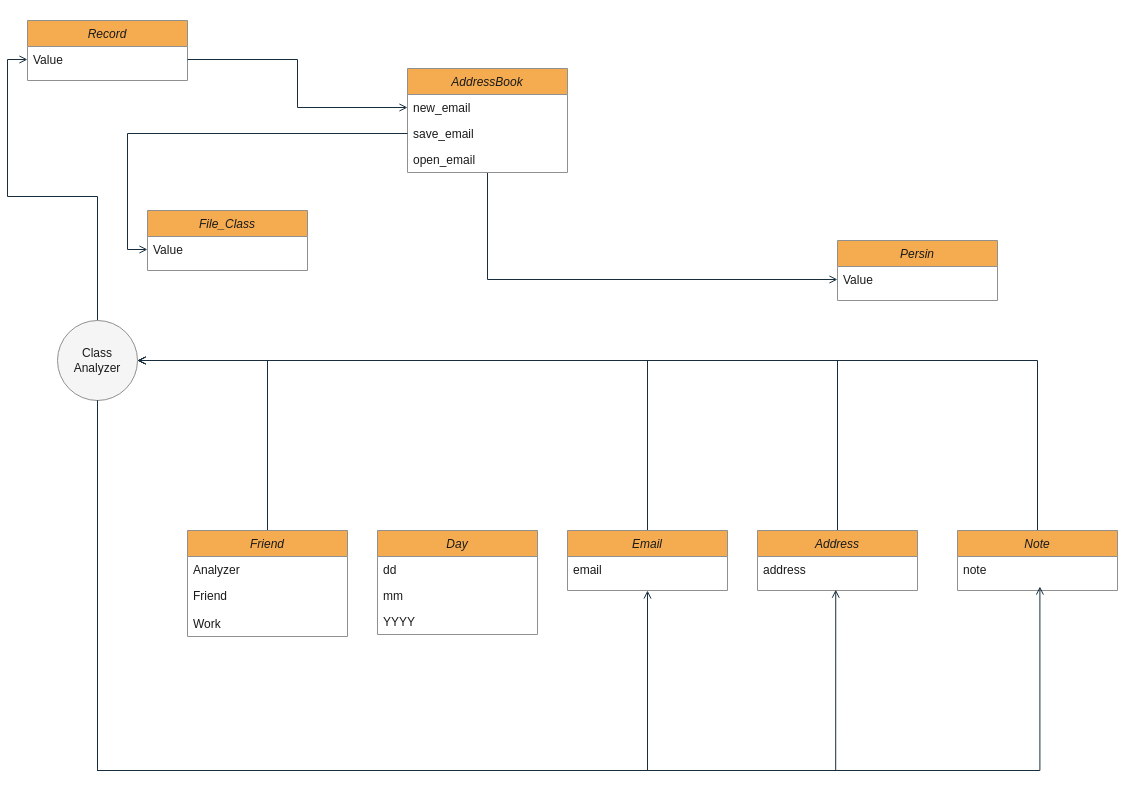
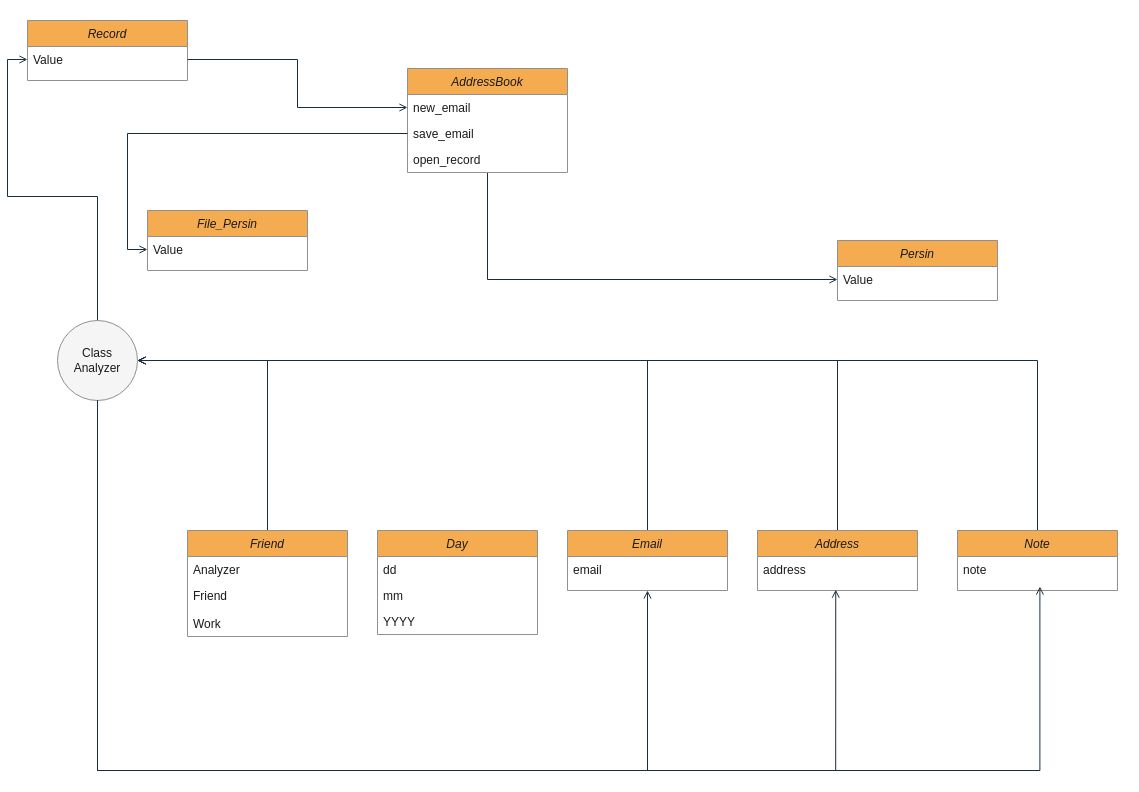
  <mxCell id="0" />
  <mxCell id="1" parent="0" />
  <mxCell id="2" value="Record" style="swimlane;fontStyle=2;align=center;verticalAlign=top;childLayout=stackLayout;horizontal=1;startSize=26;horizontalStack=0;resizeParent=1;resizeLast=0;collapsible=1;marginBottom=0;rounded=0;shadow=0;strokeWidth=1;labelBackgroundColor=none;fillColor=#F5AB50;strokeColor=#909090;fontColor=#1A1A1A;" vertex="1" parent="1"><mxGeometry x="20" y="20" width="160" height="60" as="geometry"><mxRectangle x="230" y="140" width="160" height="26" as="alternateBounds" /></mxGeometry></mxCell>
  <mxCell id="3" value="Value" style="text;align=left;verticalAlign=top;spacingLeft=4;spacingRight=4;overflow=hidden;rotatable=0;points=[[0,0.5],[1,0.5]];portConstraint=eastwest;labelBackgroundColor=none;fontColor=#1A1A1A;" vertex="1" parent="2"><mxGeometry y="26" width="160" height="26" as="geometry" /></mxCell>
  <mxCell id="4" style="edgeStyle=orthogonalEdgeStyle;rounded=0;orthogonalLoop=1;jettySize=auto;html=1;entryX=1;entryY=0.5;entryDx=0;entryDy=0;strokeColor=#182E3E;fontColor=#1A1A1A;endArrow=open;endFill=0;" edge="1" parent="1" source="5" target="29"><mxGeometry relative="1" as="geometry"><Array as="points"><mxPoint x="640" y="360" /></Array></mxGeometry></mxCell>
  <mxCell id="5" value="Email" style="swimlane;fontStyle=2;align=center;verticalAlign=top;childLayout=stackLayout;horizontal=1;startSize=26;horizontalStack=0;resizeParent=1;resizeLast=0;collapsible=1;marginBottom=0;rounded=0;shadow=0;strokeWidth=1;labelBackgroundColor=none;fillColor=#F5AB50;strokeColor=#909090;fontColor=#1A1A1A;" vertex="1" parent="1"><mxGeometry x="560" y="530" width="160" height="60" as="geometry"><mxRectangle x="-340" y="560" width="160" height="26" as="alternateBounds" /></mxGeometry></mxCell>
  <mxCell id="6" value="email" style="text;align=left;verticalAlign=top;spacingLeft=4;spacingRight=4;overflow=hidden;rotatable=0;points=[[0,0.5],[1,0.5]];portConstraint=eastwest;labelBackgroundColor=none;fontColor=#1A1A1A;" vertex="1" parent="5"><mxGeometry y="26" width="160" height="26" as="geometry" /></mxCell>
  <mxCell id="7" style="edgeStyle=orthogonalEdgeStyle;rounded=0;orthogonalLoop=1;jettySize=auto;html=1;entryX=1;entryY=0.5;entryDx=0;entryDy=0;strokeColor=#182E3E;fontColor=#1A1A1A;endArrow=open;endFill=0;" edge="1" parent="1" source="8" target="29"><mxGeometry relative="1" as="geometry"><Array as="points"><mxPoint x="830" y="360" /></Array></mxGeometry></mxCell>
  <mxCell id="8" value="Address" style="swimlane;fontStyle=2;align=center;verticalAlign=top;childLayout=stackLayout;horizontal=1;startSize=26;horizontalStack=0;resizeParent=1;resizeLast=0;collapsible=1;marginBottom=0;rounded=0;shadow=0;strokeWidth=1;labelBackgroundColor=none;fillColor=#F5AB50;strokeColor=#909090;fontColor=#1A1A1A;" vertex="1" parent="1"><mxGeometry x="750" y="530" width="160" height="60" as="geometry"><mxRectangle x="-120" y="570" width="160" height="26" as="alternateBounds" /></mxGeometry></mxCell>
  <mxCell id="9" value="address" style="text;align=left;verticalAlign=top;spacingLeft=4;spacingRight=4;overflow=hidden;rotatable=0;points=[[0,0.5],[1,0.5]];portConstraint=eastwest;labelBackgroundColor=none;fontColor=#1A1A1A;" vertex="1" parent="8"><mxGeometry y="26" width="160" height="26" as="geometry" /></mxCell>
  <mxCell id="10" value="Day" style="swimlane;fontStyle=2;align=center;verticalAlign=top;childLayout=stackLayout;horizontal=1;startSize=26;horizontalStack=0;resizeParent=1;resizeLast=0;collapsible=1;marginBottom=0;rounded=0;shadow=0;strokeWidth=1;labelBackgroundColor=none;fillColor=#F5AB50;strokeColor=#909090;fontColor=#1A1A1A;" vertex="1" parent="1"><mxGeometry x="370" y="530" width="160" height="104" as="geometry"><mxRectangle x="-573" y="570" width="160" height="26" as="alternateBounds" /></mxGeometry></mxCell>
  <mxCell id="11" value="dd" style="text;align=left;verticalAlign=top;spacingLeft=4;spacingRight=4;overflow=hidden;rotatable=0;points=[[0,0.5],[1,0.5]];portConstraint=eastwest;labelBackgroundColor=none;fontColor=#1A1A1A;" vertex="1" parent="10"><mxGeometry y="26" width="160" height="26" as="geometry" /></mxCell>
  <mxCell id="12" value="mm" style="text;align=left;verticalAlign=top;spacingLeft=4;spacingRight=4;overflow=hidden;rotatable=0;points=[[0,0.5],[1,0.5]];portConstraint=eastwest;labelBackgroundColor=none;fontColor=#1A1A1A;" vertex="1" parent="10"><mxGeometry y="52" width="160" height="26" as="geometry" /></mxCell>
  <mxCell id="13" value="YYYY" style="text;align=left;verticalAlign=top;spacingLeft=4;spacingRight=4;overflow=hidden;rotatable=0;points=[[0,0.5],[1,0.5]];portConstraint=eastwest;labelBackgroundColor=none;fontColor=#1A1A1A;" vertex="1" parent="10"><mxGeometry y="78" width="160" height="26" as="geometry" /></mxCell>
  <mxCell id="14" style="edgeStyle=orthogonalEdgeStyle;rounded=0;orthogonalLoop=1;jettySize=auto;html=1;entryX=1;entryY=0.5;entryDx=0;entryDy=0;strokeColor=#182E3E;fontColor=#1A1A1A;endArrow=open;endFill=0;" edge="1" parent="1" source="15" target="29"><mxGeometry relative="1" as="geometry"><Array as="points"><mxPoint x="260" y="360" /></Array></mxGeometry></mxCell>
  <mxCell id="15" value="Friend" style="swimlane;fontStyle=2;align=center;verticalAlign=top;childLayout=stackLayout;horizontal=1;startSize=26;horizontalStack=0;resizeParent=1;resizeLast=0;collapsible=1;marginBottom=0;rounded=0;shadow=0;strokeWidth=1;labelBackgroundColor=none;fillColor=#F5AB50;strokeColor=#909090;fontColor=#1A1A1A;" vertex="1" parent="1"><mxGeometry x="180" y="530" width="160" height="106" as="geometry"><mxRectangle x="-930" y="560" width="160" height="26" as="alternateBounds" /></mxGeometry></mxCell>
  <mxCell id="16" value="Analyzer" style="text;align=left;verticalAlign=top;spacingLeft=4;spacingRight=4;overflow=hidden;rotatable=0;points=[[0,0.5],[1,0.5]];portConstraint=eastwest;labelBackgroundColor=none;fontColor=#1A1A1A;" vertex="1" parent="15"><mxGeometry y="26" width="160" height="26" as="geometry" /></mxCell>
  <mxCell id="17" value="Friend" style="text;align=left;verticalAlign=top;spacingLeft=4;spacingRight=4;overflow=hidden;rotatable=0;points=[[0,0.5],[1,0.5]];portConstraint=eastwest;labelBackgroundColor=none;fontColor=#1A1A1A;" vertex="1" parent="15"><mxGeometry y="52" width="160" height="28" as="geometry" /></mxCell>
  <mxCell id="18" value="Work" style="text;align=left;verticalAlign=top;spacingLeft=4;spacingRight=4;overflow=hidden;rotatable=0;points=[[0,0.5],[1,0.5]];portConstraint=eastwest;labelBackgroundColor=none;fontColor=#1A1A1A;" vertex="1" parent="15"><mxGeometry y="80" width="160" height="26" as="geometry" /></mxCell>
  <mxCell id="19" style="edgeStyle=orthogonalEdgeStyle;rounded=0;orthogonalLoop=1;jettySize=auto;html=1;entryX=1;entryY=0.5;entryDx=0;entryDy=0;strokeColor=#182E3E;fontColor=#1A1A1A;endArrow=open;endFill=0;" edge="1" parent="1" source="20" target="29"><mxGeometry relative="1" as="geometry"><Array as="points"><mxPoint x="1030" y="360" /></Array></mxGeometry></mxCell>
  <mxCell id="20" value="Note" style="swimlane;fontStyle=2;align=center;verticalAlign=top;childLayout=stackLayout;horizontal=1;startSize=26;horizontalStack=0;resizeParent=1;resizeLast=0;collapsible=1;marginBottom=0;rounded=0;shadow=0;strokeWidth=1;labelBackgroundColor=none;fillColor=#F5AB50;strokeColor=#909090;fontColor=#1A1A1A;" vertex="1" parent="1"><mxGeometry x="950" y="530" width="160" height="60" as="geometry"><mxRectangle x="-120" y="570" width="160" height="26" as="alternateBounds" /></mxGeometry></mxCell>
  <mxCell id="21" value="note" style="text;align=left;verticalAlign=top;spacingLeft=4;spacingRight=4;overflow=hidden;rotatable=0;points=[[0,0.5],[1,0.5]];portConstraint=eastwest;labelBackgroundColor=none;fontColor=#1A1A1A;" vertex="1" parent="20"><mxGeometry y="26" width="160" height="26" as="geometry" /></mxCell>
  <mxCell id="22" style="edgeStyle=orthogonalEdgeStyle;rounded=0;orthogonalLoop=1;jettySize=auto;html=1;entryX=0;entryY=0.5;entryDx=0;entryDy=0;strokeColor=#182E3E;fontColor=#1A1A1A;endArrow=open;endFill=0;" edge="1" parent="1" source="23" target="33"><mxGeometry relative="1" as="geometry" /></mxCell>
  <mxCell id="23" value="AddressBook" style="swimlane;fontStyle=2;align=center;verticalAlign=top;childLayout=stackLayout;horizontal=1;startSize=26;horizontalStack=0;resizeParent=1;resizeLast=0;collapsible=1;marginBottom=0;rounded=0;shadow=0;strokeWidth=1;labelBackgroundColor=none;fillColor=#F5AB50;strokeColor=#909090;fontColor=#1A1A1A;" vertex="1" parent="1"><mxGeometry x="400" y="68" width="160" height="104" as="geometry"><mxRectangle x="230" y="140" width="160" height="26" as="alternateBounds" /></mxGeometry></mxCell>
  <mxCell id="24" value="new_email" style="text;align=left;verticalAlign=top;spacingLeft=4;spacingRight=4;overflow=hidden;rotatable=0;points=[[0,0.5],[1,0.5]];portConstraint=eastwest;labelBackgroundColor=none;fontColor=#1A1A1A;" vertex="1" parent="23"><mxGeometry y="26" width="160" height="26" as="geometry" /></mxCell>
  <mxCell id="25" value="save_email" style="text;align=left;verticalAlign=top;spacingLeft=4;spacingRight=4;overflow=hidden;rotatable=0;points=[[0,0.5],[1,0.5]];portConstraint=eastwest;labelBackgroundColor=none;fontColor=#1A1A1A;" vertex="1" parent="23"><mxGeometry y="52" width="160" height="26" as="geometry" /></mxCell>
- <mxCell id="26" value="open_email" style="text;align=left;verticalAlign=top;spacingLeft=4;spacingRight=4;overflow=hidden;rotatable=0;points=[[0,0.5],[1,0.5]];portConstraint=eastwest;labelBackgroundColor=none;fontColor=#1A1A1A;" vertex="1" parent="23"><mxGeometry y="78" width="160" height="26" as="geometry" /></mxCell>
+ <mxCell id="26" value="open_record" style="text;align=left;verticalAlign=top;spacingLeft=4;spacingRight=4;overflow=hidden;rotatable=0;points=[[0,0.5],[1,0.5]];portConstraint=eastwest;labelBackgroundColor=none;fontColor=#1A1A1A;" vertex="1" parent="23"><mxGeometry y="78" width="160" height="26" as="geometry" /></mxCell>
  <mxCell id="27" style="edgeStyle=orthogonalEdgeStyle;rounded=0;orthogonalLoop=1;jettySize=auto;html=1;entryX=0;entryY=0.5;entryDx=0;entryDy=0;strokeColor=#182E3E;fontColor=#1A1A1A;endArrow=open;endFill=0;" edge="1" parent="1" source="29" target="3"><mxGeometry relative="1" as="geometry" /></mxCell>
  <mxCell id="28" style="edgeStyle=orthogonalEdgeStyle;rounded=0;orthogonalLoop=1;jettySize=auto;html=1;entryX=0.5;entryY=1;entryDx=0;entryDy=0;strokeColor=#182E3E;fontColor=#1A1A1A;endArrow=open;endFill=0;" edge="1" parent="1" source="29" target="5"><mxGeometry relative="1" as="geometry"><Array as="points"><mxPoint x="90" y="770" /><mxPoint x="640" y="770" /></Array></mxGeometry></mxCell>
  <mxCell id="29" value="Class Analyzer" style="ellipse;whiteSpace=wrap;html=1;aspect=fixed;strokeColor=#909090;fontColor=#1A1A1A;fillColor=#f5f5f5;" vertex="1" parent="1"><mxGeometry x="50" y="320" width="80" height="80" as="geometry" /></mxCell>
  <mxCell id="30" style="edgeStyle=orthogonalEdgeStyle;rounded=0;orthogonalLoop=1;jettySize=auto;html=1;entryX=0.489;entryY=1.275;entryDx=0;entryDy=0;entryPerimeter=0;strokeColor=#182E3E;fontColor=#1A1A1A;endArrow=open;endFill=0;" edge="1" parent="1" source="29" target="9"><mxGeometry relative="1" as="geometry"><Array as="points"><mxPoint x="90" y="770" /><mxPoint x="828" y="770" /></Array></mxGeometry></mxCell>
  <mxCell id="31" style="edgeStyle=orthogonalEdgeStyle;rounded=0;orthogonalLoop=1;jettySize=auto;html=1;entryX=0.515;entryY=1.154;entryDx=0;entryDy=0;entryPerimeter=0;strokeColor=#182E3E;fontColor=#1A1A1A;endArrow=open;endFill=0;" edge="1" parent="1" source="29" target="21"><mxGeometry relative="1" as="geometry"><Array as="points"><mxPoint x="90" y="770" /><mxPoint x="1032" y="770" /></Array></mxGeometry></mxCell>
  <mxCell id="32" value="Persin" style="swimlane;fontStyle=2;align=center;verticalAlign=top;childLayout=stackLayout;horizontal=1;startSize=26;horizontalStack=0;resizeParent=1;resizeLast=0;collapsible=1;marginBottom=0;rounded=0;shadow=0;strokeWidth=1;labelBackgroundColor=none;fillColor=#F5AB50;strokeColor=#909090;fontColor=#1A1A1A;" vertex="1" parent="1"><mxGeometry x="830" y="240" width="160" height="60" as="geometry"><mxRectangle x="230" y="140" width="160" height="26" as="alternateBounds" /></mxGeometry></mxCell>
  <mxCell id="33" value="Value" style="text;align=left;verticalAlign=top;spacingLeft=4;spacingRight=4;overflow=hidden;rotatable=0;points=[[0,0.5],[1,0.5]];portConstraint=eastwest;labelBackgroundColor=none;fontColor=#1A1A1A;" vertex="1" parent="32"><mxGeometry y="26" width="160" height="26" as="geometry" /></mxCell>
- <mxCell id="34" value="File_Class" style="swimlane;fontStyle=2;align=center;verticalAlign=top;childLayout=stackLayout;horizontal=1;startSize=26;horizontalStack=0;resizeParent=1;resizeLast=0;collapsible=1;marginBottom=0;rounded=0;shadow=0;strokeWidth=1;labelBackgroundColor=none;fillColor=#F5AB50;strokeColor=#909090;fontColor=#1A1A1A;" vertex="1" parent="1"><mxGeometry x="140" y="210" width="160" height="60" as="geometry"><mxRectangle x="230" y="140" width="160" height="26" as="alternateBounds" /></mxGeometry></mxCell>
+ <mxCell id="34" value="File_Persin" style="swimlane;fontStyle=2;align=center;verticalAlign=top;childLayout=stackLayout;horizontal=1;startSize=26;horizontalStack=0;resizeParent=1;resizeLast=0;collapsible=1;marginBottom=0;rounded=0;shadow=0;strokeWidth=1;labelBackgroundColor=none;fillColor=#F5AB50;strokeColor=#909090;fontColor=#1A1A1A;" vertex="1" parent="1"><mxGeometry x="140" y="210" width="160" height="60" as="geometry"><mxRectangle x="230" y="140" width="160" height="26" as="alternateBounds" /></mxGeometry></mxCell>
  <mxCell id="35" value="Value" style="text;align=left;verticalAlign=top;spacingLeft=4;spacingRight=4;overflow=hidden;rotatable=0;points=[[0,0.5],[1,0.5]];portConstraint=eastwest;labelBackgroundColor=none;fontColor=#1A1A1A;" vertex="1" parent="34"><mxGeometry y="26" width="160" height="26" as="geometry" /></mxCell>
  <mxCell id="36" style="edgeStyle=orthogonalEdgeStyle;rounded=0;orthogonalLoop=1;jettySize=auto;html=1;entryX=0;entryY=0.5;entryDx=0;entryDy=0;strokeColor=#182E3E;fontColor=#1A1A1A;endArrow=open;endFill=0;" edge="1" parent="1" source="3" target="24"><mxGeometry relative="1" as="geometry" /></mxCell>
  <mxCell id="37" style="edgeStyle=orthogonalEdgeStyle;rounded=0;orthogonalLoop=1;jettySize=auto;html=1;entryX=0;entryY=0.5;entryDx=0;entryDy=0;strokeColor=#182E3E;fontColor=#1A1A1A;endArrow=open;endFill=0;" edge="1" parent="1" source="25" target="35"><mxGeometry relative="1" as="geometry" /></mxCell>
